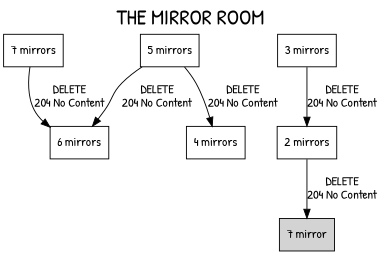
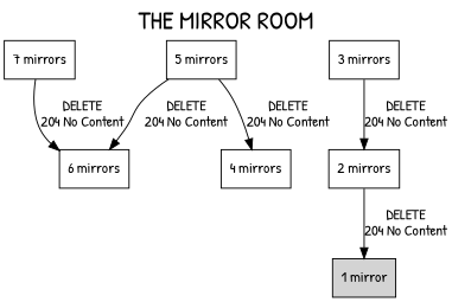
  digraph {
    fontname="Patrick Hand"
    fontsize=24
    label="THE MIRROR ROOM"
    labelloc=t
    node [fontname="Patrick Hand" shape=box]
    edge [fontname="Patrick Hand"]
    n1 [label="7 mirrors"]
    n2 [label="6 mirrors"]
    n3 [label="5 mirrors"]
    n4 [label="4 mirrors"]
    n5 [label="3 mirrors"]
    n6 [label="2 mirrors"]
-   n7 [bgcolor=black label="7 mirror" style=filled]
+   n7 [bgcolor=black label="1 mirror" style=filled]
    n1 -> n2 [label="DELETE\n204 No Content"]
    n3 -> n2 [label="DELETE\n204 No Content"]
    n3 -> n4 [label="DELETE\n204 No Content"]
    n5 -> n6 [label="DELETE\n204 No Content"]
    n6 -> n7 [label="DELETE\n204 No Content"]
  }
